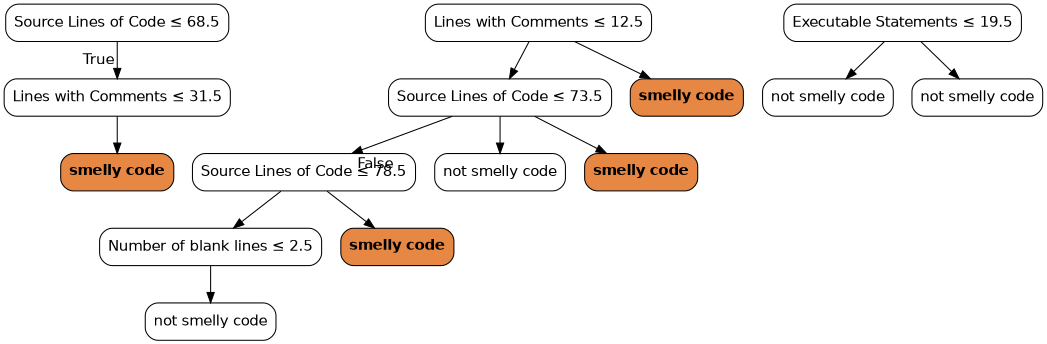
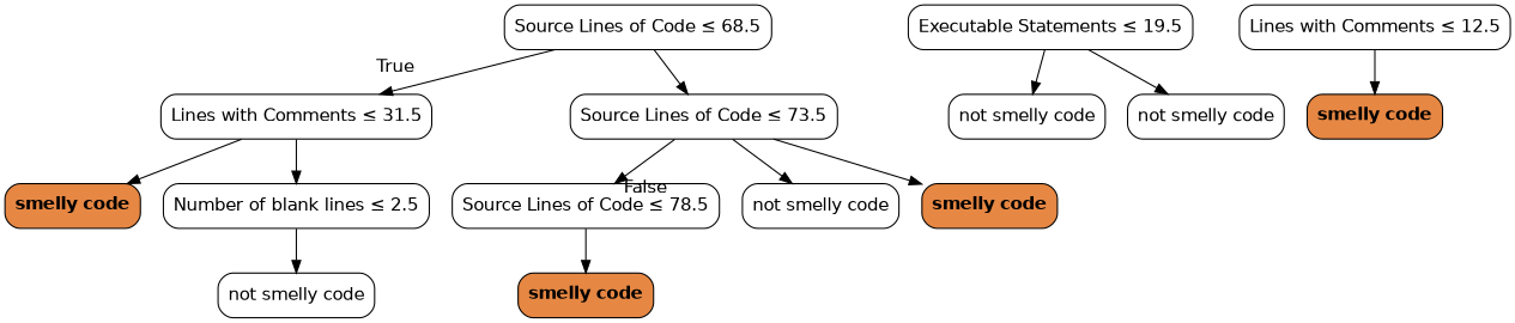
  digraph {
    node [color=black fillcolor="#FFFFFF" fontname=helvetica shape=box style="filled, rounded"]
    edge [fontname=helvetica]
    n1 [label=<Source Lines of Code &le; 68.5>]
    n2 [label=<Lines with Comments &le; 31.5>]
    n3 [fillcolor="#e68743" label=<<b>smelly code</b>>]
    n4 [label=<Source Lines of Code &le; 78.5>]
    n5 [label=<Number of blank lines &le; 2.5>]
    n6 [fillcolor="#e68743" label=<<b>smelly code</b>>]
    n7 [label=<Executable Statements &le; 19.5>]
    n8 [label=<not smelly code>]
    n9 [label=<not smelly code>]
    n10 [label=<not smelly code>]
    n11 [label=<Lines with Comments &le; 12.5>]
    n12 [label=<Source Lines of Code &le; 73.5>]
    n13 [fillcolor="#e68743" label=<<b>smelly code</b>>]
    n14 [label=<not smelly code>]
    n15 [fillcolor="#e68743" label=<<b>smelly code</b>>]
    n1 -> n2 [headlabel=True labelangle=45 labeldistance=2.5]
    n2 -> n3
-   n4 -> n5
+   n2 -> n5
    n4 -> n6
    n5 -> n10
    n7 -> n8
    n7 -> n9
-   n11 -> n12
+   n1 -> n12
    n11 -> n13
    n12 -> n4 [headlabel=False labelangle=-45 labeldistance=2.5]
    n12 -> n14
    n12 -> n15
  }
